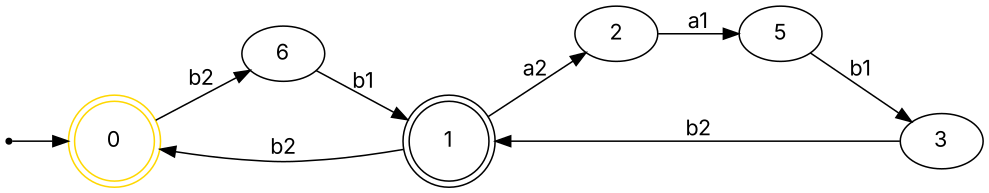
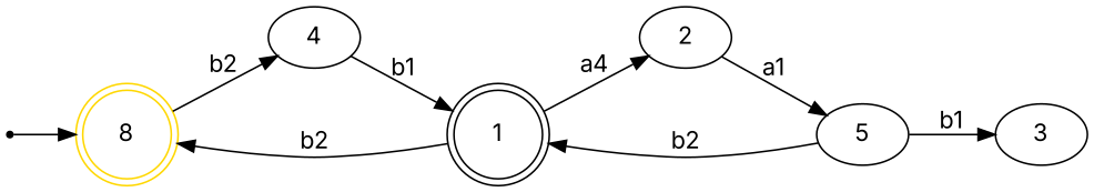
  strict digraph {
    fontname=Inter
    format=svg
    nodesep=1
    rankdir=LR
    node [fontname=Inter]
    edge [fontname=Inter]
    -1 [height=0.05 shape=point width=0.05]
-   0 [color=gold height=0.72222 shape=doublecircle width=0.72222]
-   4 [height=0.5 width=0.75 label=6]
+   0 [color=gold height=0.72222 shape=doublecircle width=0.72222 label=8]
+   4 [height=0.5 width=0.75]
    1 [height=0.72222 shape=doublecircle width=0.72222]
    2 [height=0.5 width=0.75]
    5 [height=0.5 width=0.75]
    3 [height=0.5 width=0.75]
    -1 -> 0
    0 -> 4 [label=b2]
    4 -> 1 [label=b1]
    1 -> 0 [label=b2]
-   1 -> 2 [label=a2]
+   1 -> 2 [label=a4]
    2 -> 5 [label=a1]
    5 -> 3 [label=b1]
-   3 -> 1 [label=b2]
+   5 -> 1 [label=b2]
  }
